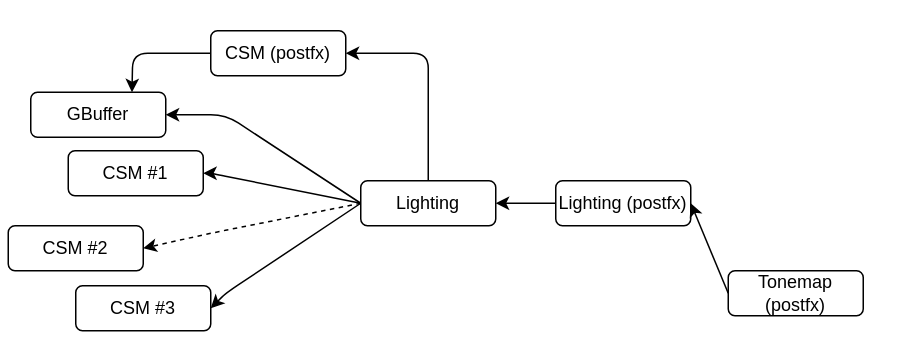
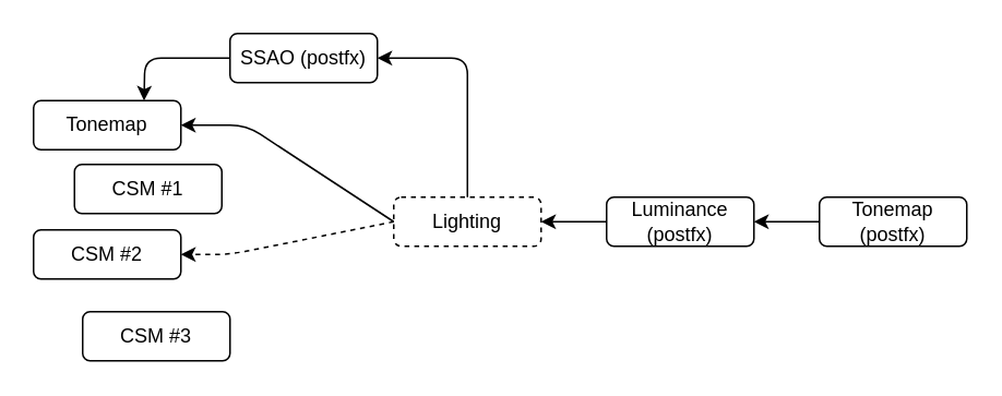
  <mxCell id="0" />
  <mxCell id="1" parent="0" />
- <mxCell id="2" value="GBuffer" style="rounded=1;whiteSpace=wrap;html=1;" vertex="1" parent="1"><mxGeometry x="20" y="61" width="90" height="30" as="geometry" /></mxCell>
+ <mxCell id="2" value="Tonemap" style="rounded=1;whiteSpace=wrap;html=1;" vertex="1" parent="1"><mxGeometry x="20" y="61" width="90" height="30" as="geometry" /></mxCell>
  <mxCell id="3" value="CSM #1" style="rounded=1;whiteSpace=wrap;html=1;" vertex="1" parent="1"><mxGeometry x="45" y="100" width="90" height="30" as="geometry" /></mxCell>
- <mxCell id="4" value="CSM #2&lt;br&gt;" style="rounded=1;whiteSpace=wrap;html=1;" vertex="1" parent="1"><mxGeometry x="5" y="150" width="90" height="30" as="geometry" /></mxCell>
+ <mxCell id="4" value="CSM #2&lt;br&gt;" style="rounded=1;whiteSpace=wrap;html=1;" vertex="1" parent="1"><mxGeometry x="20" y="140" width="90" height="30" as="geometry" /></mxCell>
  <mxCell id="5" value="CSM #3" style="rounded=1;whiteSpace=wrap;html=1;" vertex="1" parent="1"><mxGeometry x="50" y="190" width="90" height="30" as="geometry" /></mxCell>
- <mxCell id="6" value="Lighting" style="rounded=1;whiteSpace=wrap;html=1;" vertex="1" parent="1"><mxGeometry x="240" y="120" width="90" height="30" as="geometry" /></mxCell>
- <mxCell id="7" value="Lighting (postfx)" style="rounded=1;whiteSpace=wrap;html=1;" vertex="1" parent="1"><mxGeometry x="370" y="120" width="90" height="30" as="geometry" /></mxCell>
- <mxCell id="8" value="CSM (postfx)" style="rounded=1;whiteSpace=wrap;html=1;" vertex="1" parent="1"><mxGeometry x="140" y="20" width="90" height="30" as="geometry" /></mxCell>
+ <mxCell id="6" value="Lighting" style="rounded=1;whiteSpace=wrap;html=1;dashed=1;" vertex="1" parent="1"><mxGeometry x="240" y="120" width="90" height="30" as="geometry" /></mxCell>
+ <mxCell id="7" value="Luminance (postfx)" style="rounded=1;whiteSpace=wrap;html=1;" vertex="1" parent="1"><mxGeometry x="370" y="120" width="90" height="30" as="geometry" /></mxCell>
+ <mxCell id="8" value="SSAO (postfx)" style="rounded=1;whiteSpace=wrap;html=1;" vertex="1" parent="1"><mxGeometry x="140" y="20" width="90" height="30" as="geometry" /></mxCell>
  <mxCell id="9" value="" style="endArrow=classic;html=1;exitX=0;exitY=0.5;exitDx=0;exitDy=0;entryX=1;entryY=0.5;entryDx=0;entryDy=0;" edge="1" parent="1" source="6" target="2"><mxGeometry width="50" height="50" relative="1" as="geometry"><mxPoint x="310" y="340" as="sourcePoint" /><mxPoint x="360" y="290" as="targetPoint" /><Array as="points"><mxPoint x="150" y="76" /></Array></mxGeometry></mxCell>
- <mxCell id="10" value="" style="endArrow=classic;html=1;exitX=0;exitY=0.5;exitDx=0;exitDy=0;entryX=1;entryY=0.5;entryDx=0;entryDy=0;" edge="1" parent="1" source="6" target="3"><mxGeometry width="50" height="50" relative="1" as="geometry"><mxPoint x="310" y="340" as="sourcePoint" /><mxPoint x="360" y="290" as="targetPoint" /><Array as="points"><mxPoint x="140" y="115" /></Array></mxGeometry></mxCell>
  <mxCell id="11" value="" style="endArrow=classic;html=1;exitX=0;exitY=0.5;exitDx=0;exitDy=0;entryX=1;entryY=0.5;entryDx=0;entryDy=0;dashed=1;" edge="1" parent="1" source="6" target="4"><mxGeometry width="50" height="50" relative="1" as="geometry"><mxPoint x="310" y="340" as="sourcePoint" /><mxPoint x="360" y="290" as="targetPoint" /><Array as="points"><mxPoint x="140" y="155" /></Array></mxGeometry></mxCell>
- <mxCell id="12" value="" style="endArrow=classic;html=1;exitX=0;exitY=0.5;exitDx=0;exitDy=0;entryX=1;entryY=0.5;entryDx=0;entryDy=0;" edge="1" parent="1" source="6" target="5"><mxGeometry width="50" height="50" relative="1" as="geometry"><mxPoint x="310" y="340" as="sourcePoint" /><mxPoint x="360" y="290" as="targetPoint" /><Array as="points"><mxPoint x="150" y="195" /></Array></mxGeometry></mxCell>
  <mxCell id="13" style="edgeStyle=orthogonalEdgeStyle;rounded=0;orthogonalLoop=1;jettySize=auto;html=1;exitX=0.5;exitY=1;exitDx=0;exitDy=0;" edge="1" parent="1" source="8" target="8"><mxGeometry relative="1" as="geometry" /></mxCell>
  <mxCell id="14" value="" style="endArrow=classic;html=1;exitX=0;exitY=0.5;exitDx=0;exitDy=0;entryX=0.75;entryY=0;entryDx=0;entryDy=0;" edge="1" parent="1" source="8" target="2"><mxGeometry width="50" height="50" relative="1" as="geometry"><mxPoint x="310" y="340" as="sourcePoint" /><mxPoint x="230" y="195" as="targetPoint" /><Array as="points"><mxPoint x="88" y="35" /></Array></mxGeometry></mxCell>
  <mxCell id="15" value="" style="endArrow=classic;html=1;exitX=0.5;exitY=0;exitDx=0;exitDy=0;entryX=1;entryY=0.5;entryDx=0;entryDy=0;" edge="1" parent="1" source="6" target="8"><mxGeometry width="50" height="50" relative="1" as="geometry"><mxPoint x="310" y="340" as="sourcePoint" /><mxPoint x="360" y="290" as="targetPoint" /><Array as="points"><mxPoint x="285" y="35" /></Array></mxGeometry></mxCell>
  <mxCell id="16" value="" style="endArrow=classic;html=1;exitX=0;exitY=0.5;exitDx=0;exitDy=0;entryX=1;entryY=0.5;entryDx=0;entryDy=0;" edge="1" parent="1" source="7" target="6"><mxGeometry width="50" height="50" relative="1" as="geometry"><mxPoint x="310" y="340" as="sourcePoint" /><mxPoint x="360" y="290" as="targetPoint" /></mxGeometry></mxCell>
- <mxCell id="17" value="Tonemap (postfx)" style="rounded=1;whiteSpace=wrap;html=1;" vertex="1" parent="1"><mxGeometry x="485" y="180" width="90" height="30" as="geometry" /></mxCell>
+ <mxCell id="17" value="Tonemap (postfx)" style="rounded=1;whiteSpace=wrap;html=1;" vertex="1" parent="1"><mxGeometry x="500" y="120" width="90" height="30" as="geometry" /></mxCell>
  <mxCell id="18" value="" style="endArrow=classic;html=1;exitX=0;exitY=0.5;exitDx=0;exitDy=0;entryX=1;entryY=0.5;entryDx=0;entryDy=0;" edge="1" parent="1" source="17" target="7"><mxGeometry width="50" height="50" relative="1" as="geometry"><mxPoint x="310" y="340" as="sourcePoint" /><mxPoint x="360" y="290" as="targetPoint" /></mxGeometry></mxCell>
